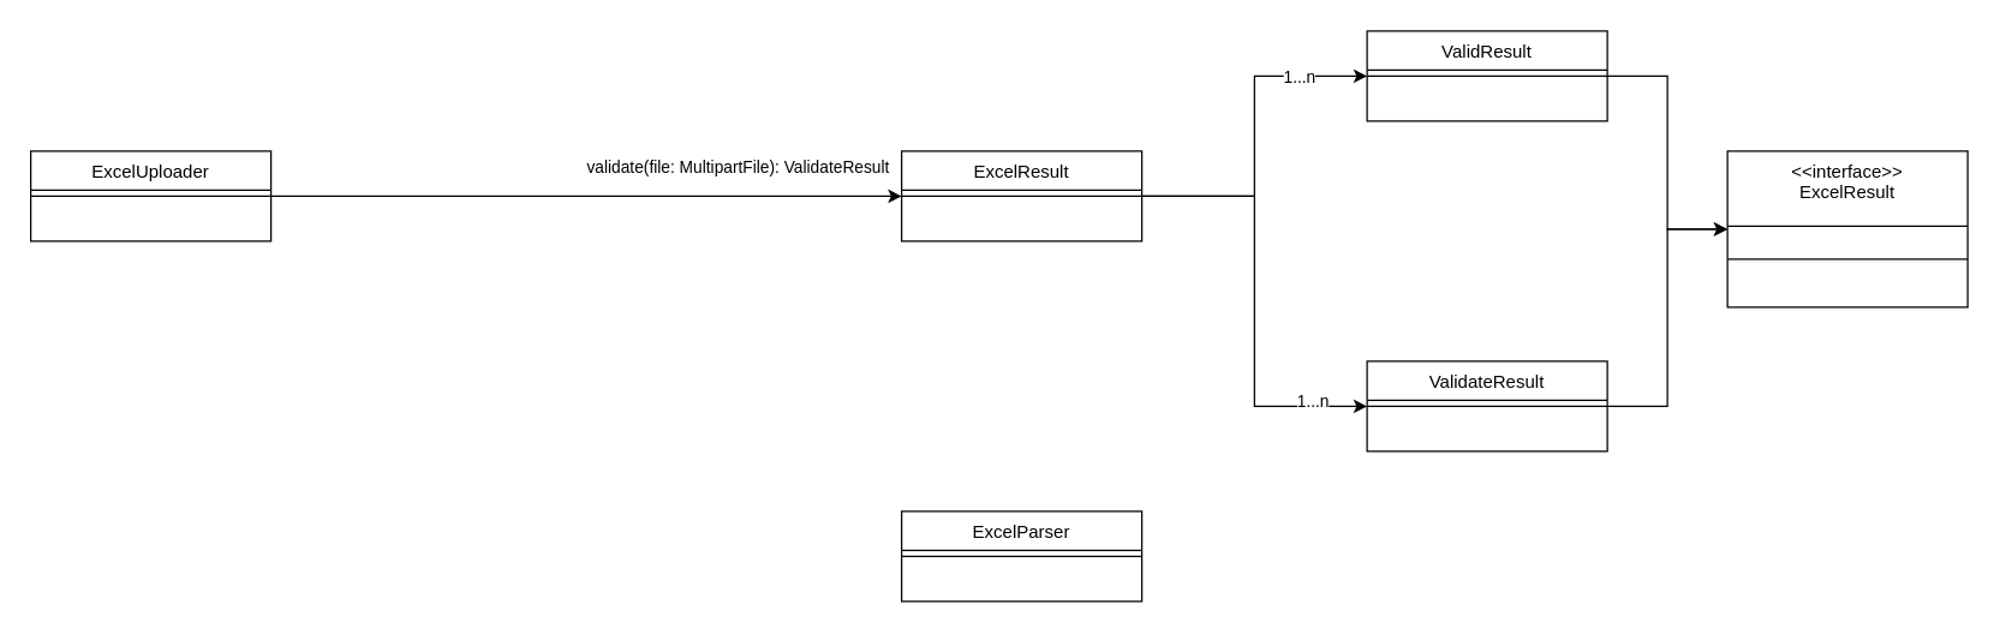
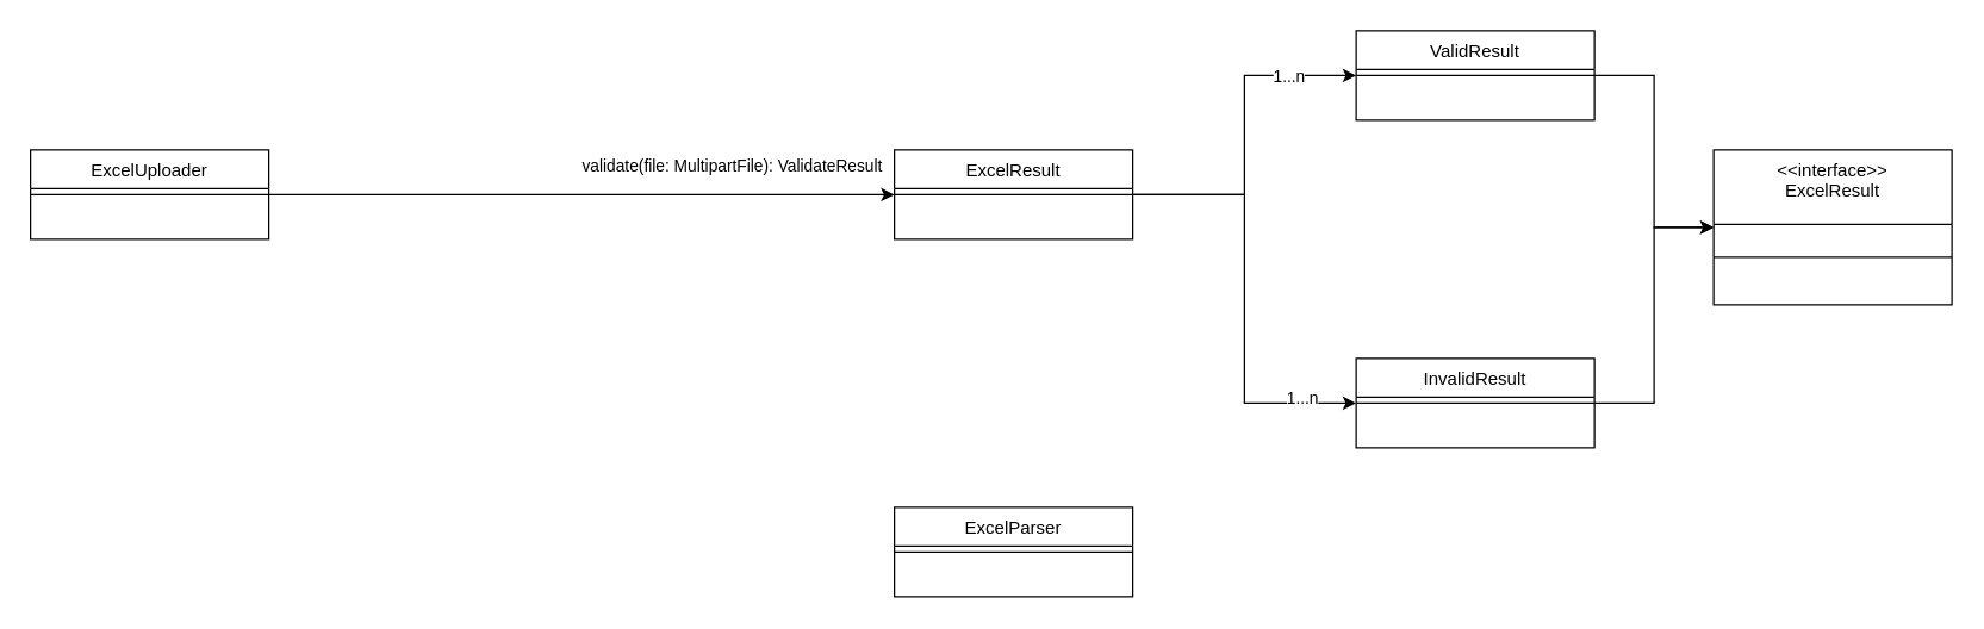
  <mxCell id="0" />
  <mxCell id="1" parent="0" />
  <mxCell id="2" value="ExcelUploader" style="swimlane;fontStyle=0;align=center;verticalAlign=top;childLayout=stackLayout;horizontal=1;startSize=26;horizontalStack=0;resizeParent=1;resizeLast=0;collapsible=1;marginBottom=0;rounded=0;shadow=0;strokeWidth=1;" parent="1" vertex="1"><mxGeometry x="20" y="100" width="160" height="60" as="geometry"><mxRectangle x="550" y="140" width="160" height="26" as="alternateBounds" /></mxGeometry></mxCell>
  <mxCell id="3" value="" style="line;html=1;strokeWidth=1;align=left;verticalAlign=middle;spacingTop=-1;spacingLeft=3;spacingRight=3;rotatable=0;labelPosition=right;points=[];portConstraint=eastwest;" parent="2" vertex="1"><mxGeometry y="26" width="160" height="8" as="geometry" /></mxCell>
  <mxCell id="4" value="ExcelParser" style="swimlane;fontStyle=0;align=center;verticalAlign=top;childLayout=stackLayout;horizontal=1;startSize=26;horizontalStack=0;resizeParent=1;resizeLast=0;collapsible=1;marginBottom=0;rounded=0;shadow=0;strokeWidth=1;" vertex="1" parent="1"><mxGeometry x="600" y="340" width="160" height="60" as="geometry"><mxRectangle x="550" y="140" width="160" height="26" as="alternateBounds" /></mxGeometry></mxCell>
  <mxCell id="5" value="" style="line;html=1;strokeWidth=1;align=left;verticalAlign=middle;spacingTop=-1;spacingLeft=3;spacingRight=3;rotatable=0;labelPosition=right;points=[];portConstraint=eastwest;" vertex="1" parent="4"><mxGeometry y="26" width="160" height="8" as="geometry" /></mxCell>
  <mxCell id="6" value="ExcelResult" style="swimlane;fontStyle=0;align=center;verticalAlign=top;childLayout=stackLayout;horizontal=1;startSize=26;horizontalStack=0;resizeParent=1;resizeLast=0;collapsible=1;marginBottom=0;rounded=0;shadow=0;strokeWidth=1;" vertex="1" parent="1"><mxGeometry x="600" y="100" width="160" height="60" as="geometry"><mxRectangle x="550" y="140" width="160" height="26" as="alternateBounds" /></mxGeometry></mxCell>
  <mxCell id="7" value="" style="line;html=1;strokeWidth=1;align=left;verticalAlign=middle;spacingTop=-1;spacingLeft=3;spacingRight=3;rotatable=0;labelPosition=right;points=[];portConstraint=eastwest;" vertex="1" parent="6"><mxGeometry y="26" width="160" height="8" as="geometry" /></mxCell>
  <mxCell id="8" style="edgeStyle=orthogonalEdgeStyle;rounded=0;orthogonalLoop=1;jettySize=auto;html=1;entryX=0;entryY=0.5;entryDx=0;entryDy=0;" edge="1" parent="1" source="3" target="6"><mxGeometry relative="1" as="geometry" /></mxCell>
  <mxCell id="9" value="validate(file: MultipartFile): ValidateResult" style="edgeLabel;html=1;align=center;verticalAlign=middle;resizable=0;points=[];" vertex="1" connectable="0" parent="8"><mxGeometry x="0.235" relative="1" as="geometry"><mxPoint x="51" y="-20" as="offset" /></mxGeometry></mxCell>
  <mxCell id="10" style="edgeStyle=orthogonalEdgeStyle;rounded=0;orthogonalLoop=1;jettySize=auto;html=1;entryX=0;entryY=0.5;entryDx=0;entryDy=0;" edge="1" parent="1" source="11" target="15"><mxGeometry relative="1" as="geometry" /></mxCell>
  <mxCell id="11" value="ValidResult" style="swimlane;fontStyle=0;align=center;verticalAlign=top;childLayout=stackLayout;horizontal=1;startSize=26;horizontalStack=0;resizeParent=1;resizeLast=0;collapsible=1;marginBottom=0;rounded=0;shadow=0;strokeWidth=1;" vertex="1" parent="1"><mxGeometry x="910" y="20" width="160" height="60" as="geometry"><mxRectangle x="550" y="140" width="160" height="26" as="alternateBounds" /></mxGeometry></mxCell>
  <mxCell id="12" value="" style="line;html=1;strokeWidth=1;align=left;verticalAlign=middle;spacingTop=-1;spacingLeft=3;spacingRight=3;rotatable=0;labelPosition=right;points=[];portConstraint=eastwest;" vertex="1" parent="11"><mxGeometry y="26" width="160" height="8" as="geometry" /></mxCell>
- <mxCell id="13" value="ValidateResult" style="swimlane;fontStyle=0;align=center;verticalAlign=top;childLayout=stackLayout;horizontal=1;startSize=26;horizontalStack=0;resizeParent=1;resizeLast=0;collapsible=1;marginBottom=0;rounded=0;shadow=0;strokeWidth=1;" vertex="1" parent="1"><mxGeometry x="910" y="240" width="160" height="60" as="geometry"><mxRectangle x="550" y="140" width="160" height="26" as="alternateBounds" /></mxGeometry></mxCell>
+ <mxCell id="13" value="InvalidResult" style="swimlane;fontStyle=0;align=center;verticalAlign=top;childLayout=stackLayout;horizontal=1;startSize=26;horizontalStack=0;resizeParent=1;resizeLast=0;collapsible=1;marginBottom=0;rounded=0;shadow=0;strokeWidth=1;" vertex="1" parent="1"><mxGeometry x="910" y="240" width="160" height="60" as="geometry"><mxRectangle x="550" y="140" width="160" height="26" as="alternateBounds" /></mxGeometry></mxCell>
  <mxCell id="14" value="" style="line;html=1;strokeWidth=1;align=left;verticalAlign=middle;spacingTop=-1;spacingLeft=3;spacingRight=3;rotatable=0;labelPosition=right;points=[];portConstraint=eastwest;" vertex="1" parent="13"><mxGeometry y="26" width="160" height="8" as="geometry" /></mxCell>
  <mxCell id="15" value="&lt;&lt;interface&gt;&gt;&#10;ExcelResult" style="swimlane;fontStyle=0;align=center;verticalAlign=top;childLayout=stackLayout;horizontal=1;startSize=50;horizontalStack=0;resizeParent=1;resizeLast=0;collapsible=1;marginBottom=0;rounded=0;shadow=0;strokeWidth=1;" vertex="1" parent="1"><mxGeometry x="1150" y="100" width="160" height="104" as="geometry"><mxRectangle x="550" y="140" width="160" height="26" as="alternateBounds" /></mxGeometry></mxCell>
  <mxCell id="16" value="" style="line;html=1;strokeWidth=1;align=left;verticalAlign=middle;spacingTop=-1;spacingLeft=3;spacingRight=3;rotatable=0;labelPosition=right;points=[];portConstraint=eastwest;" vertex="1" parent="15"><mxGeometry y="50" width="160" height="44" as="geometry" /></mxCell>
  <mxCell id="17" style="edgeStyle=orthogonalEdgeStyle;rounded=0;orthogonalLoop=1;jettySize=auto;html=1;entryX=0;entryY=0.5;entryDx=0;entryDy=0;" edge="1" parent="1" source="14" target="15"><mxGeometry relative="1" as="geometry" /></mxCell>
  <mxCell id="18" style="edgeStyle=orthogonalEdgeStyle;rounded=0;orthogonalLoop=1;jettySize=auto;html=1;entryX=0;entryY=0.5;entryDx=0;entryDy=0;" edge="1" parent="1" source="7" target="11"><mxGeometry relative="1" as="geometry" /></mxCell>
  <mxCell id="19" value="1...n" style="edgeLabel;html=1;align=center;verticalAlign=middle;resizable=0;points=[];" vertex="1" connectable="0" parent="18"><mxGeometry x="0.6" y="-2" relative="1" as="geometry"><mxPoint y="-2" as="offset" /></mxGeometry></mxCell>
  <mxCell id="20" style="edgeStyle=orthogonalEdgeStyle;rounded=0;orthogonalLoop=1;jettySize=auto;html=1;entryX=0;entryY=0.5;entryDx=0;entryDy=0;" edge="1" parent="1" source="7" target="13"><mxGeometry relative="1" as="geometry" /></mxCell>
  <mxCell id="21" value="1...n" style="edgeLabel;html=1;align=center;verticalAlign=middle;resizable=0;points=[];" vertex="1" connectable="0" parent="20"><mxGeometry x="0.717" y="4" relative="1" as="geometry"><mxPoint x="4" as="offset" /></mxGeometry></mxCell>
